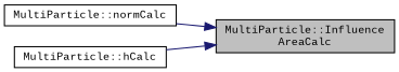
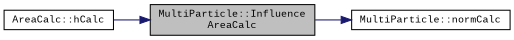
  digraph {
    fontname="Liberation Mono"
    rankdir=LR
    node [color=black fillcolor=white fontname="Liberation Mono" fontsize=10 shape=record style=filled]
    edge [color=midnightblue fontname="Liberation Mono" fontsize=10 labelfontname=Helvetica labelfontsize=10 style=solid]
    n1 [fillcolor=grey75 fontcolor=black height=0.2 label="MultiParticle::Influence\lAreaCalc" width=0.4]
    n2 [height=0.2 label="MultiParticle::normCalc" width=0.4]
-   n3 [height=0.2 label="MultiParticle::hCalc" width=0.4]
-   n2 -> n1
+   n3 [height=0.2 label="AreaCalc::hCalc" width=0.4]
+   n1 -> n2
    n3 -> n1
  }
